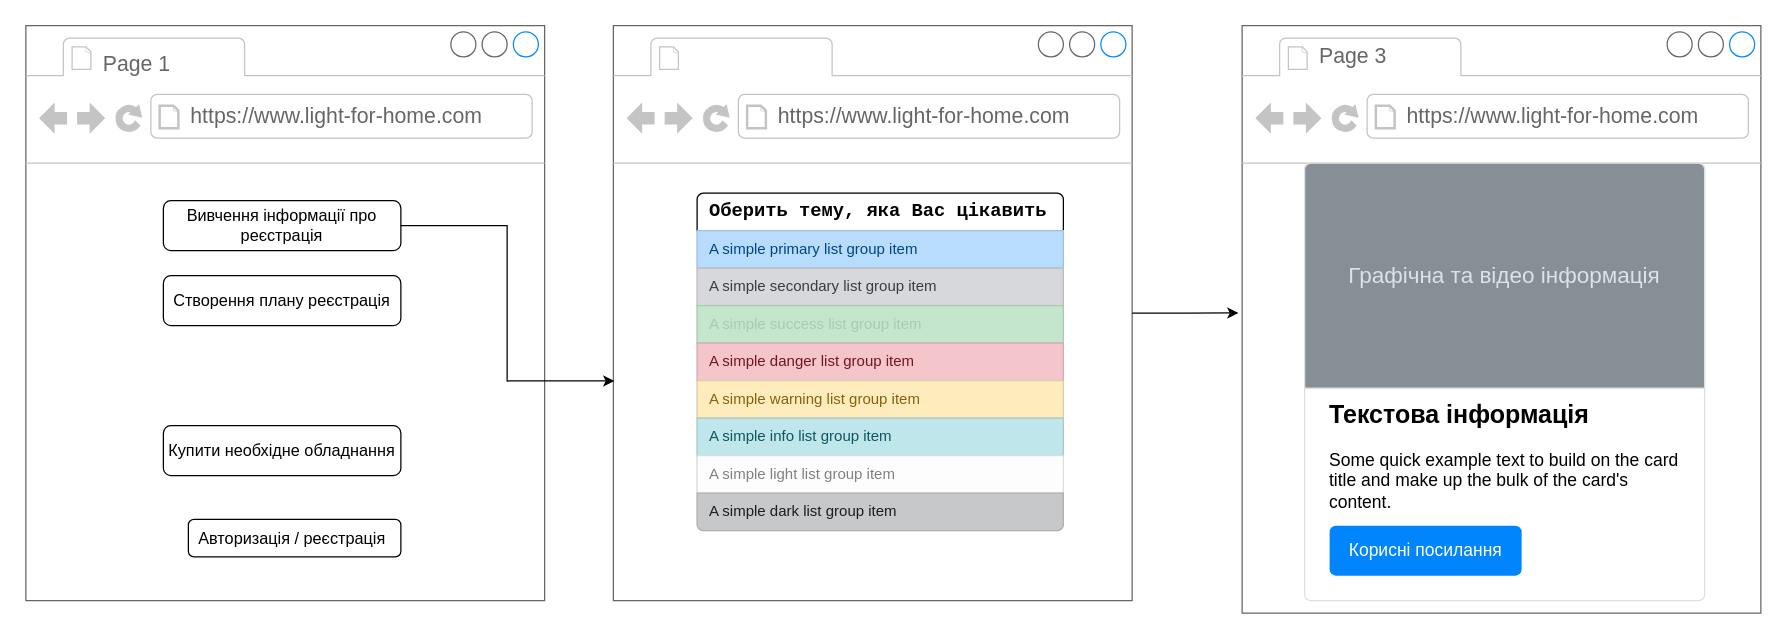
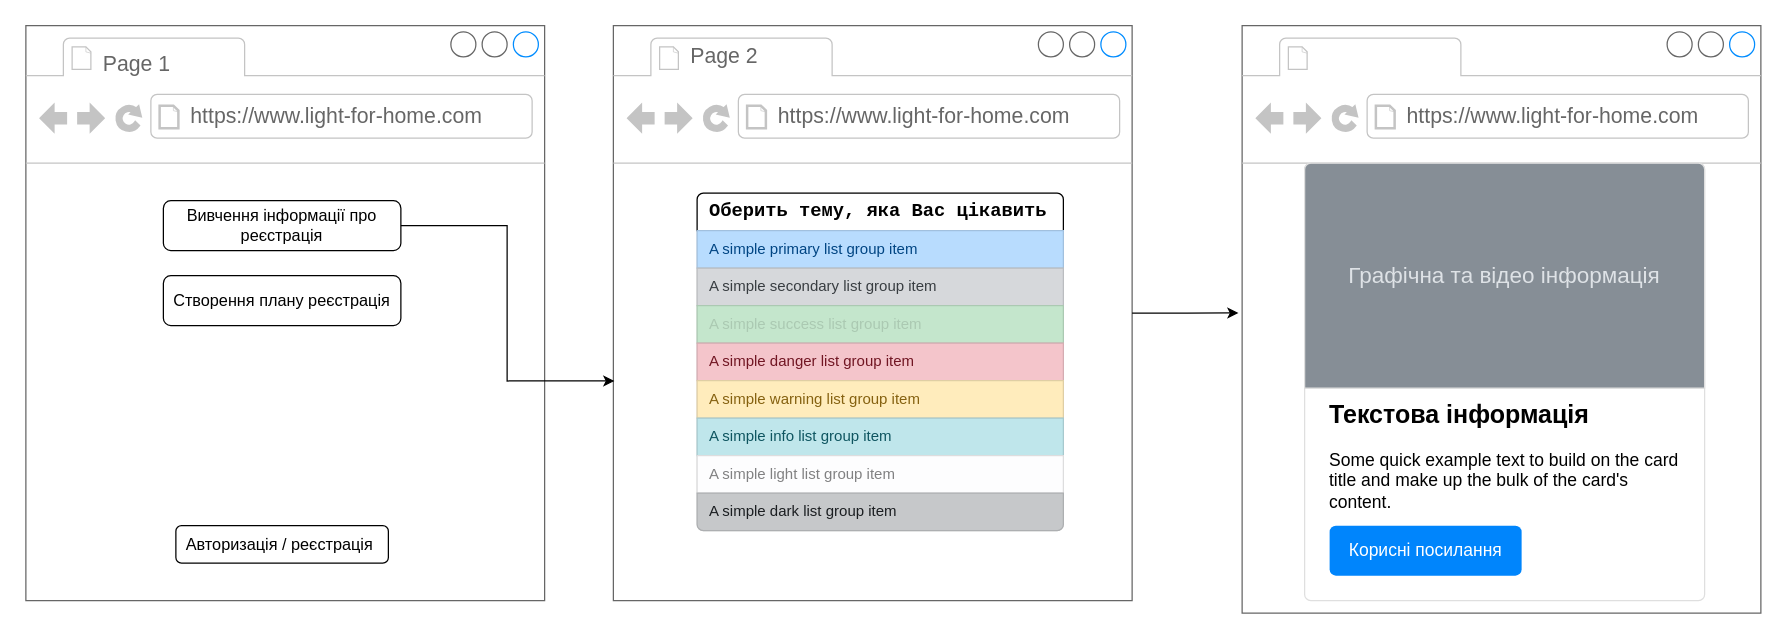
  <mxCell id="0" />
  <mxCell id="1" parent="0" />
  <mxCell id="2" value="" style="strokeWidth=1;shadow=0;dashed=0;align=center;html=1;shape=mxgraph.mockup.containers.browserWindow;rSize=0;strokeColor=#666666;strokeColor2=#008cff;strokeColor3=#c4c4c4;mainText=,;recursiveResize=0;" parent="1" vertex="1"><mxGeometry x="20" y="20" width="415" height="460" as="geometry" /></mxCell>
  <mxCell id="3" value="Page 1" style="strokeWidth=1;shadow=0;dashed=0;align=center;html=1;shape=mxgraph.mockup.containers.anchor;fontSize=17;fontColor=#666666;align=left;whiteSpace=wrap;" parent="2" vertex="1"><mxGeometry x="60" y="12" width="110" height="40" as="geometry" /></mxCell>
  <mxCell id="4" value="https://www.light-for-home.com" style="strokeWidth=1;shadow=0;dashed=0;align=center;html=1;shape=mxgraph.mockup.containers.anchor;rSize=0;fontSize=17;fontColor=#666666;align=left;" parent="2" vertex="1"><mxGeometry x="130" y="60" width="250" height="26" as="geometry" /></mxCell>
  <mxCell id="5" value="Вивчення інформації про реєстрація" style="rounded=1;whiteSpace=wrap;html=1;fontSize=13;" parent="2" vertex="1"><mxGeometry x="110" y="140" width="190" height="40" as="geometry" /></mxCell>
  <mxCell id="6" value="Створення плану реєстрація" style="rounded=1;whiteSpace=wrap;html=1;fontSize=13;" parent="2" vertex="1"><mxGeometry x="110" y="200" width="190" height="40" as="geometry" /></mxCell>
- <mxCell id="7" value="Купити необхідне обладнання" style="rounded=1;whiteSpace=wrap;html=1;fontSize=13;" vertex="1" parent="2"><mxGeometry x="110" y="320" width="190" height="40" as="geometry" /></mxCell>
- <mxCell id="8" value="Авторизація / реєстрація&amp;nbsp;" style="rounded=1;whiteSpace=wrap;html=1;fontSize=13;" vertex="1" parent="2"><mxGeometry x="130" y="395" width="170" height="30" as="geometry" /></mxCell>
+ <mxCell id="8" value="Авторизація / реєстрація&amp;nbsp;" style="rounded=1;whiteSpace=wrap;html=1;fontSize=13;" vertex="1" parent="2"><mxGeometry x="120" y="400" width="170" height="30" as="geometry" /></mxCell>
  <mxCell id="9" value="" style="strokeWidth=1;shadow=0;dashed=0;align=center;html=1;shape=mxgraph.mockup.containers.browserWindow;rSize=0;strokeColor=#666666;strokeColor2=#008cff;strokeColor3=#c4c4c4;mainText=,;recursiveResize=0;" vertex="1" parent="1"><mxGeometry x="490" y="20" width="415" height="460" as="geometry" /></mxCell>
+ <mxCell id="10" value="Page 2" style="strokeWidth=1;shadow=0;dashed=0;align=center;html=1;shape=mxgraph.mockup.containers.anchor;fontSize=17;fontColor=#666666;align=left;whiteSpace=wrap;" vertex="1" parent="9"><mxGeometry x="60" y="12" width="110" height="26" as="geometry" /></mxCell>
  <mxCell id="11" value="https://www.light-for-home.com" style="strokeWidth=1;shadow=0;dashed=0;align=center;html=1;shape=mxgraph.mockup.containers.anchor;rSize=0;fontSize=17;fontColor=#666666;align=left;" vertex="1" parent="9"><mxGeometry x="130" y="60" width="250" height="26" as="geometry" /></mxCell>
  <mxCell id="12" value="" style="html=1;shadow=0;dashed=0;shape=mxgraph.bootstrap.rrect;rSize=5;strokeColor=#DFDFDF;html=1;whiteSpace=wrap;fillColor=#FFFFFF;fontColor=#000000;" vertex="1" parent="1"><mxGeometry x="557" y="154" width="293" height="270" as="geometry" /></mxCell>
  <mxCell id="13" value="&lt;div style=&quot;font-family: Consolas, &amp;quot;Courier New&amp;quot;, monospace; font-size: 15px; line-height: 19px;&quot;&gt;Оберить тему, яка Вас цікавить&lt;/div&gt;" style="html=1;shadow=0;dashed=0;shape=mxgraph.bootstrap.topButton;rSize=5;perimeter=none;whiteSpace=wrap;resizeWidth=1;align=left;spacing=10;labelBackgroundColor=default;fontColor=#000000;fontSize=15;fontStyle=1" vertex="1" parent="12"><mxGeometry width="293" height="30" relative="1" as="geometry" /></mxCell>
  <mxCell id="14" value="A simple primary list group item" style="html=1;fillColor=#B8DCFE;strokeColor=#A1C0DE;fontColor=#004583;shadow=0;dashed=0;perimeter=none;whiteSpace=wrap;resizeWidth=1;align=left;spacing=10;" vertex="1" parent="12"><mxGeometry width="293" height="30" relative="1" as="geometry"><mxPoint y="30" as="offset" /></mxGeometry></mxCell>
  <mxCell id="15" value="A simple secondary list group item" style="html=1;fillColor=#D6D8DB;strokeColor=#BBBDC0;fontColor=#383D41;shadow=0;dashed=0;perimeter=none;whiteSpace=wrap;resizeWidth=1;align=left;spacing=10;" vertex="1" parent="12"><mxGeometry width="293" height="30" relative="1" as="geometry"><mxPoint y="60" as="offset" /></mxGeometry></mxCell>
  <mxCell id="16" value="A simple success list group item" style="html=1;fillColor=#C4E6CC;strokeColor=#ABC9B2;fontColor=#ABC9B2;shadow=0;dashed=0;perimeter=none;whiteSpace=wrap;resizeWidth=1;align=left;spacing=10;" vertex="1" parent="12"><mxGeometry width="293" height="30" relative="1" as="geometry"><mxPoint y="90" as="offset" /></mxGeometry></mxCell>
  <mxCell id="17" value="A simple danger list group item" style="html=1;fillColor=#F4C5CB;strokeColor=#D5ACB2;fontColor=#711623;shadow=0;dashed=0;perimeter=none;whiteSpace=wrap;resizeWidth=1;align=left;spacing=10;" vertex="1" parent="12"><mxGeometry width="293" height="30" relative="1" as="geometry"><mxPoint y="120" as="offset" /></mxGeometry></mxCell>
  <mxCell id="18" value="A simple warning list group item" style="html=1;fillColor=#FFECBC;strokeColor=#DFCEA4;fontColor=#856110;shadow=0;dashed=0;perimeter=none;whiteSpace=wrap;resizeWidth=1;align=left;spacing=10;" vertex="1" parent="12"><mxGeometry width="293" height="30" relative="1" as="geometry"><mxPoint y="150" as="offset" /></mxGeometry></mxCell>
  <mxCell id="19" value="A simple info list group item" style="html=1;fillColor=#BFE6EB;strokeColor=#A7C9CE;fontColor=#0E5560;shadow=0;dashed=0;perimeter=none;whiteSpace=wrap;resizeWidth=1;align=left;spacing=10;" vertex="1" parent="12"><mxGeometry width="293" height="30" relative="1" as="geometry"><mxPoint y="180" as="offset" /></mxGeometry></mxCell>
  <mxCell id="20" value="A simple light list group item" style="html=1;fillColor=#FDFDFE;strokeColor=#DDDDDE;fontColor=#818182;shadow=0;dashed=0;perimeter=none;whiteSpace=wrap;resizeWidth=1;align=left;spacing=10;" vertex="1" parent="12"><mxGeometry width="293" height="30" relative="1" as="geometry"><mxPoint y="210" as="offset" /></mxGeometry></mxCell>
  <mxCell id="21" value="A simple dark list group item" style="html=1;shadow=0;dashed=0;shape=mxgraph.bootstrap.bottomButton;fillColor=#C6C8CA;strokeColor=#ADAFB1;fontColor=#1B1E21;rSize=5;perimeter=none;whiteSpace=wrap;resizeWidth=1;resizeHeight=0;align=left;spacing=10;" vertex="1" parent="12"><mxGeometry y="1" width="293" height="30" relative="1" as="geometry"><mxPoint y="-30" as="offset" /></mxGeometry></mxCell>
  <mxCell id="22" style="edgeStyle=orthogonalEdgeStyle;rounded=0;orthogonalLoop=1;jettySize=auto;html=1;entryX=0.002;entryY=0.618;entryDx=0;entryDy=0;entryPerimeter=0;" edge="1" parent="1" source="5" target="9"><mxGeometry relative="1" as="geometry" /></mxCell>
  <mxCell id="23" value="" style="strokeWidth=1;shadow=0;dashed=0;align=center;html=1;shape=mxgraph.mockup.containers.browserWindow;rSize=0;strokeColor=#666666;strokeColor2=#008cff;strokeColor3=#c4c4c4;mainText=,;recursiveResize=0;" vertex="1" parent="1"><mxGeometry x="993" y="20" width="415" height="470" as="geometry" /></mxCell>
- <mxCell id="24" value="Page 3" style="strokeWidth=1;shadow=0;dashed=0;align=center;html=1;shape=mxgraph.mockup.containers.anchor;fontSize=17;fontColor=#666666;align=left;whiteSpace=wrap;" vertex="1" parent="23"><mxGeometry x="60" y="12" width="110" height="26" as="geometry" /></mxCell>
  <mxCell id="25" value="https://www.light-for-home.com" style="strokeWidth=1;shadow=0;dashed=0;align=center;html=1;shape=mxgraph.mockup.containers.anchor;rSize=0;fontSize=17;fontColor=#666666;align=left;" vertex="1" parent="23"><mxGeometry x="130" y="60" width="250" height="26" as="geometry" /></mxCell>
  <mxCell id="26" value="&lt;span style=&quot;font-size: 20px;&quot;&gt;&lt;b&gt;Текстова інформація&lt;/b&gt;&lt;/span&gt;&lt;br style=&quot;font-size: 14px&quot;&gt;&lt;br style=&quot;font-size: 14px&quot;&gt;Some quick example text to build on the card title and make up the bulk of the card's content." style="html=1;shadow=0;dashed=0;shape=mxgraph.bootstrap.rrect;rSize=5;strokeColor=#DFDFDF;html=1;whiteSpace=wrap;fillColor=#ffffff;fontColor=#000000;verticalAlign=bottom;align=left;spacing=20;spacingBottom=50;fontSize=14;" vertex="1" parent="23"><mxGeometry x="50" y="110" width="320" height="350" as="geometry" /></mxCell>
  <mxCell id="27" value="Графічна та відео інформація" style="html=1;shadow=0;dashed=0;shape=mxgraph.bootstrap.topButton;rSize=5;perimeter=none;whiteSpace=wrap;fillColor=#868E96;strokeColor=#DFDFDF;fontColor=#DEE2E6;resizeWidth=1;fontSize=18;" vertex="1" parent="26"><mxGeometry width="320" height="180" relative="1" as="geometry" /></mxCell>
  <mxCell id="28" value="Корисні посилання" style="html=1;shadow=0;dashed=0;shape=mxgraph.bootstrap.rrect;rSize=5;perimeter=none;whiteSpace=wrap;fillColor=#0085FC;strokeColor=none;fontColor=#ffffff;resizeWidth=1;fontSize=14;" vertex="1" parent="26"><mxGeometry y="1" width="153.6" height="40" relative="1" as="geometry"><mxPoint x="20" y="-60" as="offset" /></mxGeometry></mxCell>
  <mxCell id="29" style="edgeStyle=orthogonalEdgeStyle;rounded=0;orthogonalLoop=1;jettySize=auto;html=1;entryX=-0.007;entryY=0.489;entryDx=0;entryDy=0;entryPerimeter=0;" edge="1" parent="1" source="9" target="23"><mxGeometry relative="1" as="geometry" /></mxCell>
